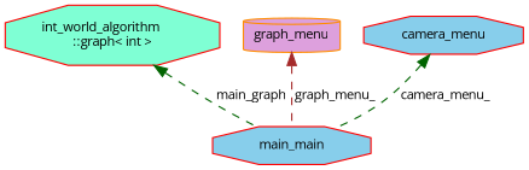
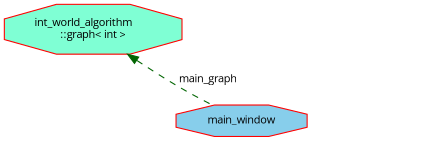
  digraph {
    fontname="Open Sans"
    node [color=red fillcolor=skyblue fontname="Open Sans" fontsize=10 shape=octagon style=filled]
    edge [color=darkgreen dir=back fontname="Open Sans" fontsize=10 labelfontname=Helvetica labelfontsize=10 style=dashed]
-   n1 [fontcolor=black height=0.2 label=main_main width=0.4]
+   n1 [fontcolor=black height=0.2 label=main_window width=0.4]
    n2 [fillcolor=aquamarine height=0.2 label="int_world_algorithm\l::graph\< int \>" width=0.4]
-   n3 [color=darkorange fillcolor=plum height=0.2 label=graph_menu shape=cylinder width=0.4]
-   n4 [height=0.2 label=camera_menu width=0.4]
    n2 -> n1 [label=" main_graph"]
-   n3 -> n1 [color=brown label=" graph_menu_"]
-   n4 -> n1 [label=" camera_menu_"]
  }
